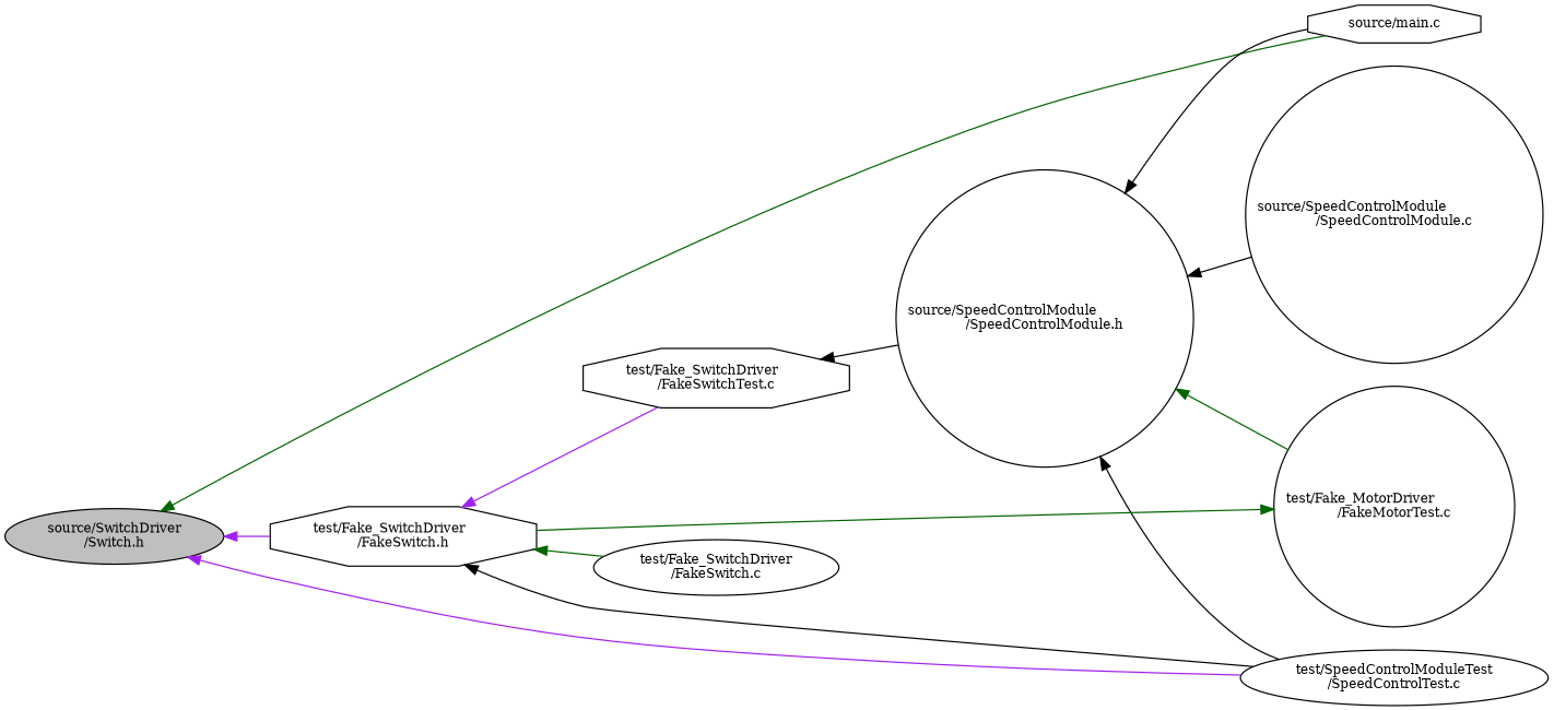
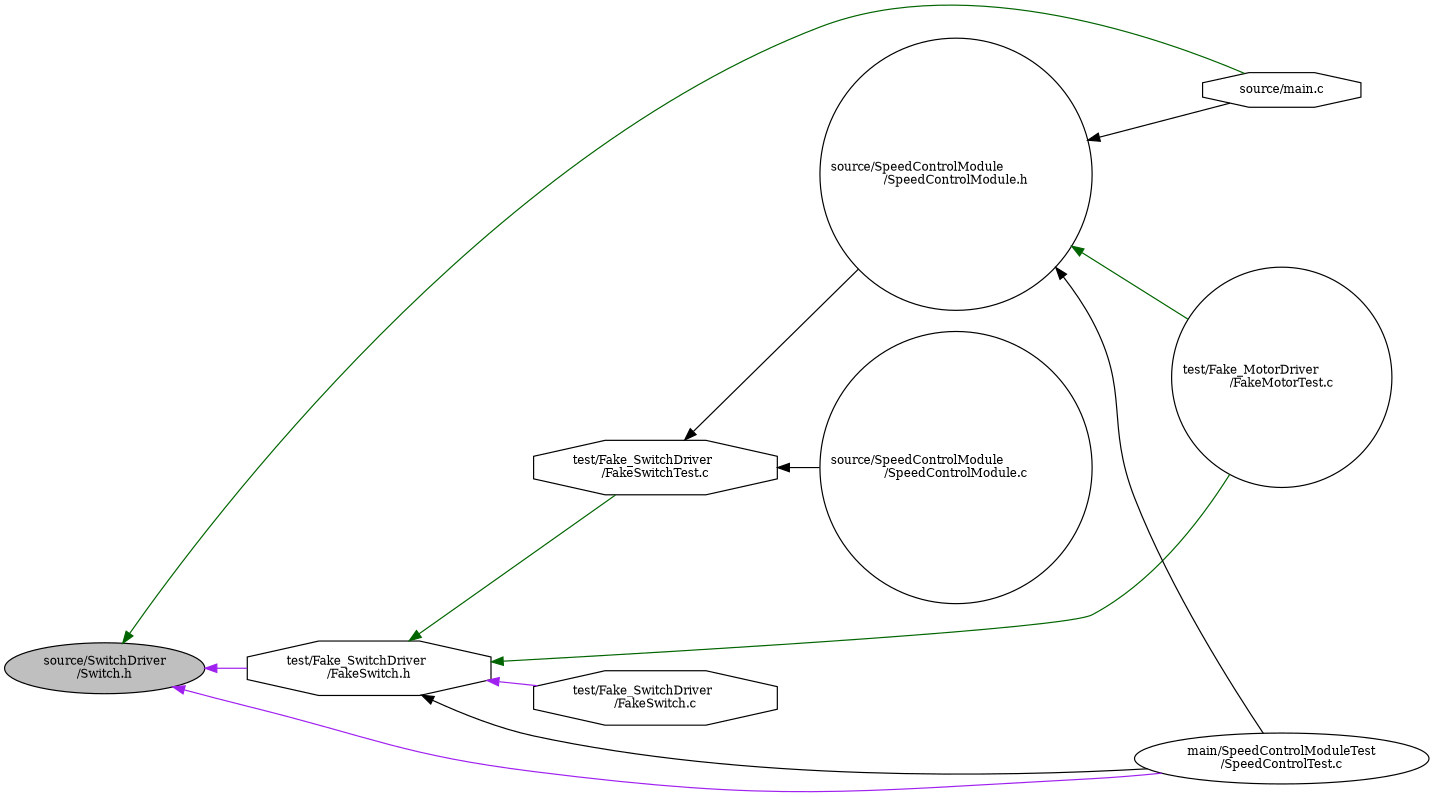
  digraph {
    fontname="DejaVu Serif"
    rankdir=LR
    node [color=black fillcolor=white fontname="DejaVu Serif" fontsize=10 shape=ellipse style=filled]
    edge [color=black dir=back fontname="DejaVu Serif" fontsize=10 labelfontname=Helvetica labelfontsize=10 style=solid]
    n1 [fillcolor=grey75 fontcolor=black height=0.2 label="source/SwitchDriver\l/Switch.h" width=0.4]
    n2 [height=0.2 label="source/main.c" shape=octagon width=0.4]
-   n3 [height=0.2 label="test/SpeedControlModuleTest\l/SpeedControlTest.c" width=0.4]
+   n3 [height=0.2 label="main/SpeedControlModuleTest\l/SpeedControlTest.c" width=0.4]
    n4 [height=0.2 label="test/Fake_SwitchDriver\l/FakeSwitch.h" shape=octagon width=0.4]
    n5 [height=0.2 label="source/SpeedControlModule\l/SpeedControlModule.h" shape=circle width=0.4]
    n6 [height=0.2 label="source/SpeedControlModule\l/SpeedControlModule.c" shape=circle width=0.4]
    n7 [height=0.2 label="test/Fake_MotorDriver\l/FakeMotorTest.c" shape=circle width=0.4]
-   n8 [height=0.2 label="test/Fake_SwitchDriver\l/FakeSwitch.c" width=0.4]
+   n8 [height=0.2 label="test/Fake_SwitchDriver\l/FakeSwitch.c" shape=octagon width=0.4]
    n9 [height=0.2 label="test/Fake_SwitchDriver\l/FakeSwitchTest.c" shape=octagon width=0.4]
    n1 -> n2 [color=darkgreen]
    n1 -> n3 [color=purple]
    n1 -> n4 [color=purple]
    n4 -> n3
-   n7 -> n4 [color=darkgreen]
-   n4 -> n8 [color=darkgreen]
-   n4 -> n9 [color=purple]
+   n4 -> n7 [color=darkgreen]
+   n4 -> n8 [color=purple]
+   n4 -> n9 [color=darkgreen]
    n5 -> n2
    n5 -> n3
-   n5 -> n6
+   n9 -> n6
    n5 -> n7 [color=darkgreen]
    n9 -> n5
  }
